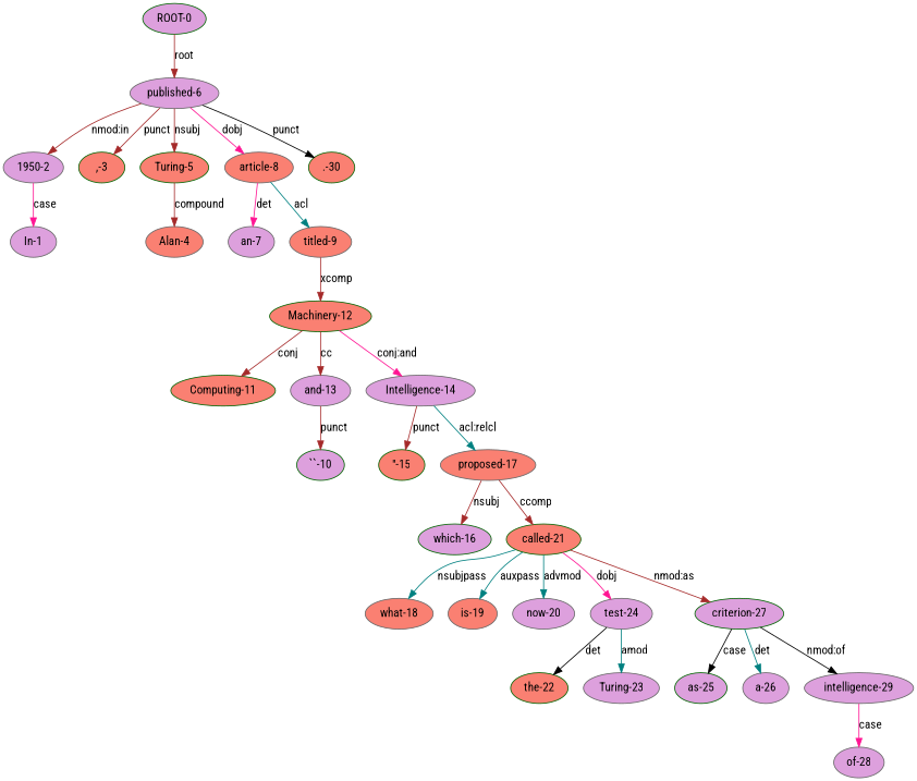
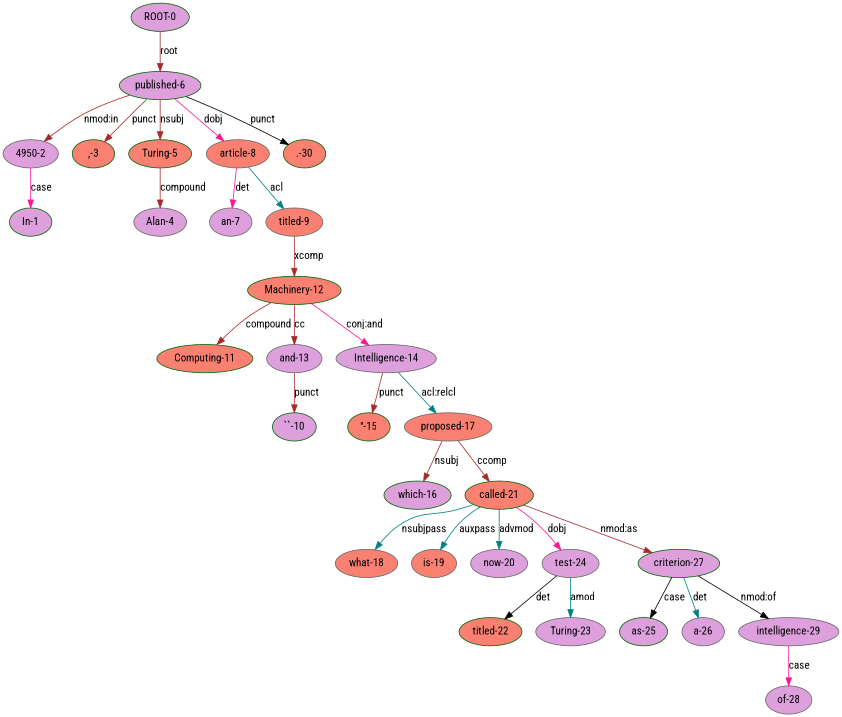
  digraph {
    fontname="Roboto Condensed"
    node [color=gray40 fillcolor=plum fontname="Roboto Condensed" style=filled]
    edge [color=brown fontname="Roboto Condensed"]
    "ROOT-0" [color=darkgreen]
-   "published-6"
-   "1950-2"
+   "published-6" [color=darkgreen]
+   "1950-2" [label="4950-2"]
    ",-3" [color=darkgreen fillcolor=salmon]
    "Turing-5" [color=darkgreen fillcolor=salmon]
    "article-8" [fillcolor=salmon]
    ".-30" [color=darkgreen fillcolor=salmon]
-   "In-1"
-   "Alan-4" [fillcolor=salmon]
+   "In-1" [color=darkgreen]
+   "Alan-4"
    "an-7"
    "titled-9" [fillcolor=salmon]
    "Machinery-12" [color=darkgreen fillcolor=salmon]
    "Computing-11" [color=darkgreen fillcolor=salmon]
    "and-13"
    "Intelligence-14"
    "``-10" [color=darkgreen]
    "''-15" [color=darkgreen fillcolor=salmon]
    "proposed-17" [fillcolor=salmon]
    "which-16" [color=darkgreen]
    "called-21" [color=darkgreen fillcolor=salmon]
    "what-18" [fillcolor=salmon]
    "is-19" [fillcolor=salmon]
    "now-20"
    "test-24"
    "criterion-27" [color=darkgreen]
-   "the-22" [color=darkgreen fillcolor=salmon]
+   "the-22" [color=darkgreen fillcolor=salmon label="titled-22"]
    "Turing-23"
    "as-25" [color=darkgreen]
    "a-26"
    "intelligence-29"
    "of-28"
    "ROOT-0" -> "published-6" [label=root]
    "published-6" -> "1950-2" [label="nmod:in"]
    "published-6" -> ",-3" [label=punct]
    "published-6" -> "Turing-5" [label=nsubj]
    "published-6" -> "article-8" [color=deeppink label=dobj]
    "published-6" -> ".-30" [color=black label=punct]
    "1950-2" -> "In-1" [color=deeppink label=case]
    "Turing-5" -> "Alan-4" [label=compound]
    "article-8" -> "an-7" [color=deeppink label=det]
    "article-8" -> "titled-9" [color=teal label=acl]
    "titled-9" -> "Machinery-12" [label=xcomp]
-   "Machinery-12" -> "Computing-11" [label=conj]
+   "Machinery-12" -> "Computing-11" [label=compound]
    "Machinery-12" -> "and-13" [label=cc]
    "Machinery-12" -> "Intelligence-14" [color=deeppink label="conj:and"]
    "and-13" -> "``-10" [label=punct]
    "Intelligence-14" -> "''-15" [label=punct]
    "Intelligence-14" -> "proposed-17" [color=teal label="acl:relcl"]
    "proposed-17" -> "which-16" [label=nsubj]
    "proposed-17" -> "called-21" [label=ccomp]
    "called-21" -> "what-18" [color=teal label=nsubjpass]
    "called-21" -> "is-19" [color=teal label=auxpass]
    "called-21" -> "now-20" [color=teal label=advmod]
    "called-21" -> "test-24" [color=deeppink label=dobj]
    "called-21" -> "criterion-27" [label="nmod:as"]
    "test-24" -> "the-22" [color=black label=det]
    "test-24" -> "Turing-23" [color=teal label=amod]
    "criterion-27" -> "as-25" [color=black label=case]
    "criterion-27" -> "a-26" [color=teal label=det]
    "criterion-27" -> "intelligence-29" [color=black label="nmod:of"]
    "intelligence-29" -> "of-28" [color=deeppink label=case]
  }
